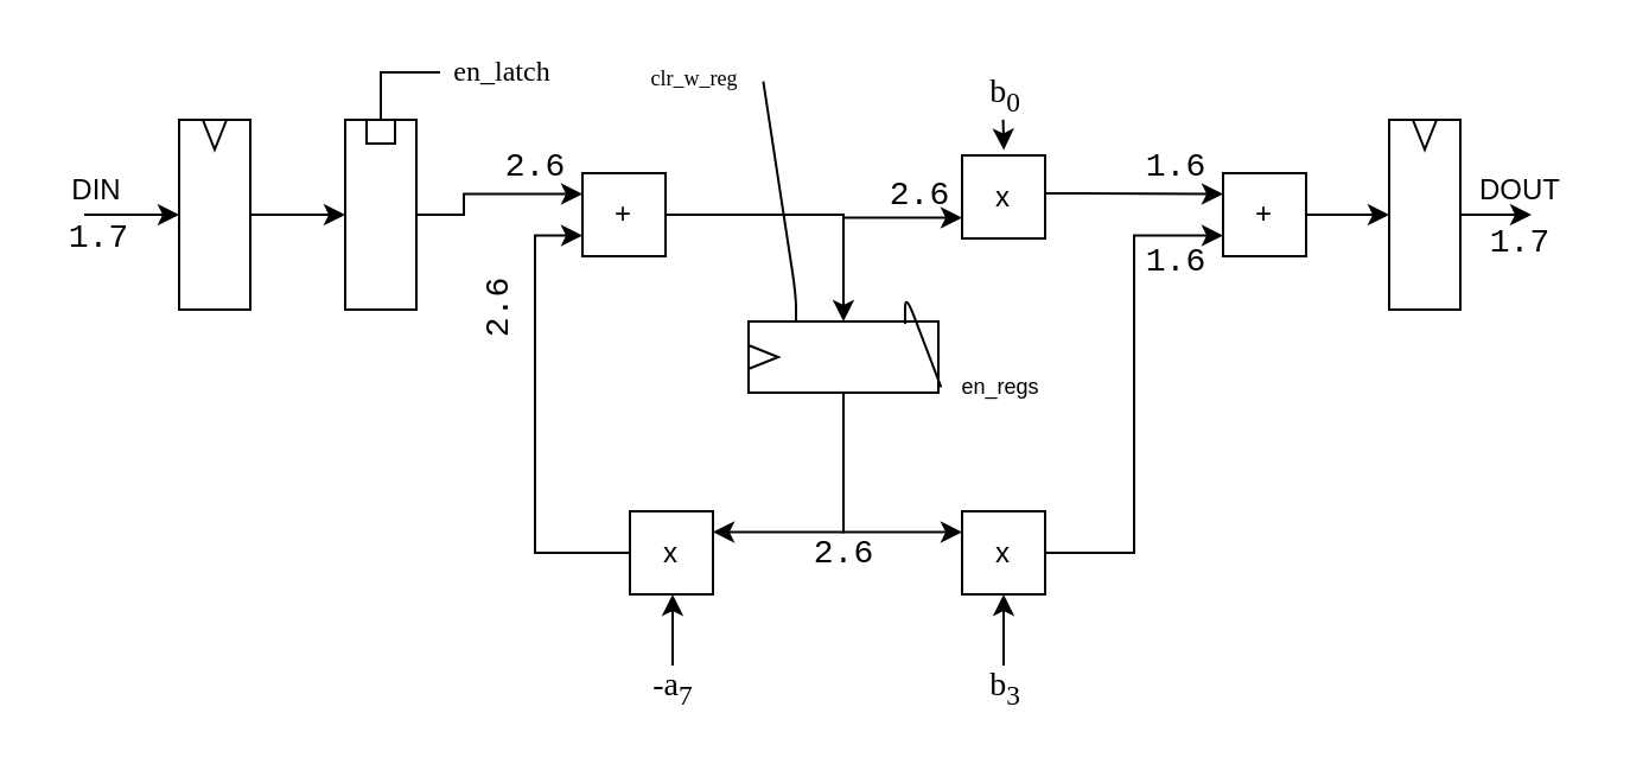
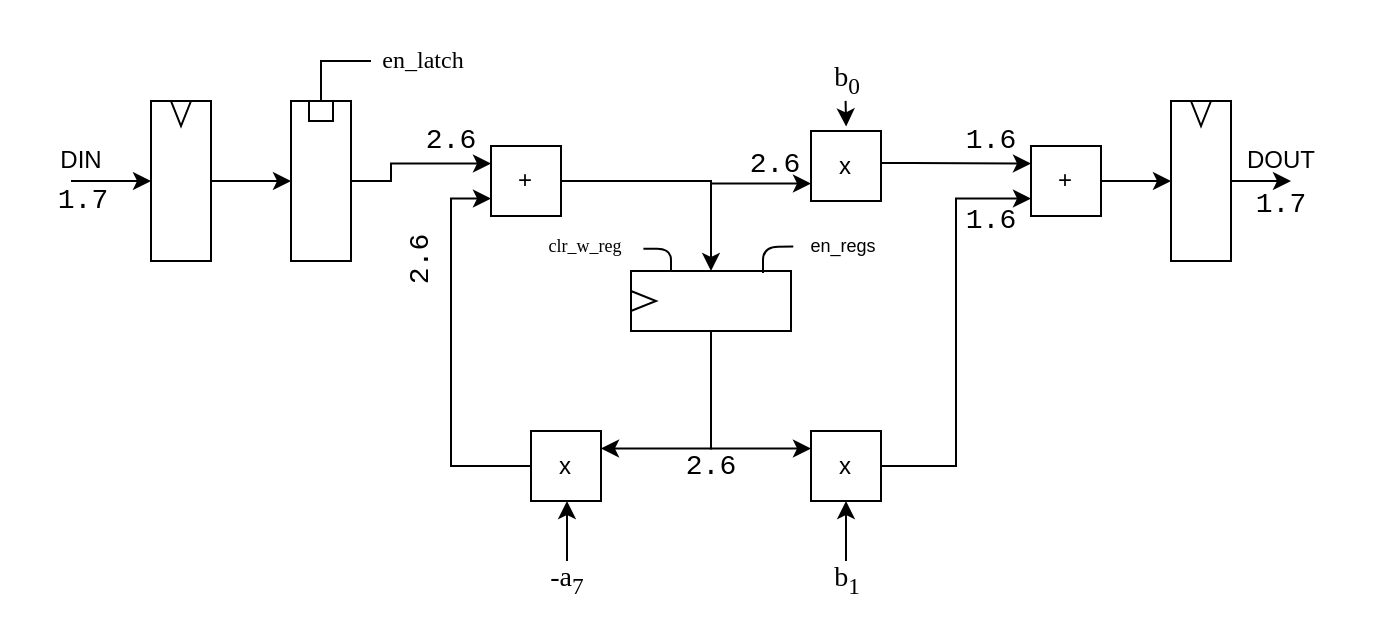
  <mxCell id="0" />
  <mxCell id="1" parent="0" />
  <mxCell id="2" value="" style="edgeStyle=orthogonalEdgeStyle;rounded=0;orthogonalLoop=1;jettySize=auto;html=1;" parent="1" source="8" target="11" edge="1"><mxGeometry relative="1" as="geometry" /></mxCell>
  <mxCell id="3" value="" style="endArrow=classic;html=1;entryX=0;entryY=0.5;entryDx=0;entryDy=0;" parent="1" target="8" edge="1"><mxGeometry width="50" height="50" relative="1" as="geometry"><mxPoint x="35" y="90" as="sourcePoint" /><mxPoint x="325" y="90" as="targetPoint" /></mxGeometry></mxCell>
  <mxCell id="4" style="edgeStyle=orthogonalEdgeStyle;rounded=0;orthogonalLoop=1;jettySize=auto;html=1;entryX=1;entryY=0.5;entryDx=0;entryDy=0;" parent="1" source="6" target="14" edge="1"><mxGeometry relative="1" as="geometry" /></mxCell>
  <mxCell id="5" style="edgeStyle=orthogonalEdgeStyle;rounded=0;orthogonalLoop=1;jettySize=auto;html=1;entryX=0;entryY=0.75;entryDx=0;entryDy=0;" parent="1" source="6" target="19" edge="1"><mxGeometry relative="1" as="geometry"><Array as="points"><mxPoint x="355" y="90" /><mxPoint x="405" y="91" /></Array></mxGeometry></mxCell>
  <mxCell id="6" value="+" style="whiteSpace=wrap;html=1;aspect=fixed;" parent="1" vertex="1"><mxGeometry x="245" y="72.5" width="35" height="35" as="geometry" /></mxCell>
  <mxCell id="7" value="" style="group" parent="1" vertex="1" connectable="0"><mxGeometry x="75" y="50" width="30" height="80" as="geometry" /></mxCell>
  <mxCell id="8" value="" style="rounded=0;whiteSpace=wrap;html=1;" parent="7" vertex="1"><mxGeometry width="30" height="80" as="geometry" /></mxCell>
  <mxCell id="9" value="" style="triangle;whiteSpace=wrap;html=1;rotation=90;" parent="7" vertex="1"><mxGeometry x="8.75" y="1.25" width="12.5" height="10" as="geometry" /></mxCell>
  <mxCell id="10" value="" style="group" parent="1" vertex="1" connectable="0"><mxGeometry x="145" y="50" width="30" height="80" as="geometry" /></mxCell>
  <mxCell id="11" value="" style="rounded=0;whiteSpace=wrap;html=1;" parent="10" vertex="1"><mxGeometry width="30" height="80" as="geometry" /></mxCell>
  <mxCell id="12" value="" style="rounded=0;whiteSpace=wrap;html=1;" parent="10" vertex="1"><mxGeometry x="9" width="12" height="10" as="geometry" /></mxCell>
  <mxCell id="13" value="" style="group;rotation=-90;" parent="1" vertex="1" connectable="0"><mxGeometry x="340" y="110" width="30" height="80" as="geometry" /></mxCell>
  <mxCell id="14" value="" style="rounded=0;whiteSpace=wrap;html=1;rotation=-90;" parent="13" vertex="1"><mxGeometry width="30" height="80" as="geometry" /></mxCell>
  <mxCell id="15" value="" style="triangle;whiteSpace=wrap;html=1;rotation=0;" parent="13" vertex="1"><mxGeometry x="-25" y="35" width="12.5" height="10" as="geometry" /></mxCell>
  <mxCell id="16" style="edgeStyle=orthogonalEdgeStyle;rounded=0;orthogonalLoop=1;jettySize=auto;html=1;entryX=0;entryY=0.25;entryDx=0;entryDy=0;" parent="1" source="11" target="6" edge="1"><mxGeometry relative="1" as="geometry"><Array as="points"><mxPoint x="195" y="90" /><mxPoint x="195" y="81" /></Array></mxGeometry></mxCell>
  <mxCell id="17" style="edgeStyle=orthogonalEdgeStyle;rounded=0;orthogonalLoop=1;jettySize=auto;html=1;entryX=0;entryY=0.75;entryDx=0;entryDy=0;" parent="1" target="6" edge="1"><mxGeometry relative="1" as="geometry"><mxPoint x="270" y="232.524" as="sourcePoint" /><Array as="points"><mxPoint x="225" y="233" /><mxPoint x="225" y="99" /></Array></mxGeometry></mxCell>
  <mxCell id="18" style="edgeStyle=orthogonalEdgeStyle;rounded=0;orthogonalLoop=1;jettySize=auto;html=1;entryX=0;entryY=0.25;entryDx=0;entryDy=0;" parent="1" source="19" target="21" edge="1"><mxGeometry relative="1" as="geometry"><Array as="points"><mxPoint x="455" y="81" /><mxPoint x="455" y="81" /></Array></mxGeometry></mxCell>
  <mxCell id="19" value="x" style="whiteSpace=wrap;html=1;aspect=fixed;" parent="1" vertex="1"><mxGeometry x="405" y="65" width="35" height="35" as="geometry" /></mxCell>
  <mxCell id="20" style="edgeStyle=orthogonalEdgeStyle;rounded=0;orthogonalLoop=1;jettySize=auto;html=1;entryX=0;entryY=0.5;entryDx=0;entryDy=0;" parent="1" source="21" target="26" edge="1"><mxGeometry relative="1" as="geometry" /></mxCell>
  <mxCell id="21" value="+" style="whiteSpace=wrap;html=1;aspect=fixed;" parent="1" vertex="1"><mxGeometry x="515" y="72.5" width="35" height="35" as="geometry" /></mxCell>
  <mxCell id="22" style="edgeStyle=orthogonalEdgeStyle;rounded=0;orthogonalLoop=1;jettySize=auto;html=1;entryX=0;entryY=0.75;entryDx=0;entryDy=0;" parent="1" source="23" target="21" edge="1"><mxGeometry relative="1" as="geometry" /></mxCell>
  <mxCell id="23" value="x" style="whiteSpace=wrap;html=1;aspect=fixed;" parent="1" vertex="1"><mxGeometry x="405" y="215" width="35" height="35" as="geometry" /></mxCell>
  <mxCell id="24" style="edgeStyle=orthogonalEdgeStyle;rounded=0;orthogonalLoop=1;jettySize=auto;html=1;exitX=0;exitY=0.5;exitDx=0;exitDy=0;entryX=0;entryY=0.25;entryDx=0;entryDy=0;" parent="1" source="14" target="23" edge="1"><mxGeometry relative="1" as="geometry"><Array as="points"><mxPoint x="355" y="224" /></Array></mxGeometry></mxCell>
  <mxCell id="25" value="" style="group" parent="1" vertex="1" connectable="0"><mxGeometry x="585" y="50" width="30" height="80" as="geometry" /></mxCell>
  <mxCell id="26" value="" style="rounded=0;whiteSpace=wrap;html=1;" parent="25" vertex="1"><mxGeometry width="30" height="80" as="geometry" /></mxCell>
  <mxCell id="27" value="" style="triangle;whiteSpace=wrap;html=1;rotation=90;" parent="25" vertex="1"><mxGeometry x="8.75" y="1.25" width="12.5" height="10" as="geometry" /></mxCell>
  <mxCell id="28" style="edgeStyle=orthogonalEdgeStyle;rounded=0;orthogonalLoop=1;jettySize=auto;html=1;" parent="1" source="26" edge="1"><mxGeometry relative="1" as="geometry"><mxPoint x="645" y="90" as="targetPoint" /></mxGeometry></mxCell>
  <mxCell id="29" value="x" style="whiteSpace=wrap;html=1;aspect=fixed;" parent="1" vertex="1"><mxGeometry x="265" y="215" width="35" height="35" as="geometry" /></mxCell>
  <mxCell id="30" style="edgeStyle=orthogonalEdgeStyle;rounded=0;orthogonalLoop=1;jettySize=auto;html=1;entryX=1;entryY=0.25;entryDx=0;entryDy=0;" parent="1" source="14" target="29" edge="1"><mxGeometry relative="1" as="geometry"><Array as="points"><mxPoint x="355" y="224" /></Array></mxGeometry></mxCell>
  <mxCell id="31" style="edgeStyle=orthogonalEdgeStyle;rounded=0;orthogonalLoop=1;jettySize=auto;html=1;entryX=0.514;entryY=1;entryDx=0;entryDy=0;entryPerimeter=0;" parent="1" target="29" edge="1"><mxGeometry relative="1" as="geometry"><mxPoint x="283" y="280" as="sourcePoint" /><mxPoint x="283" y="260" as="targetPoint" /></mxGeometry></mxCell>
  <mxCell id="32" value="&lt;font style=&quot;font-size: 14px&quot; face=&quot;Verdana&quot;&gt;-a&lt;sub&gt;7&lt;/sub&gt;&lt;/font&gt;" style="text;html=1;align=center;verticalAlign=middle;resizable=0;points=[];autosize=1;" parent="1" vertex="1"><mxGeometry x="262.5" y="280" width="40" height="20" as="geometry" /></mxCell>
- <mxCell id="33" value="&lt;font style=&quot;font-size: 14px&quot; face=&quot;Verdana&quot;&gt;b&lt;sub&gt;3&lt;/sub&gt;&lt;/font&gt;" style="text;html=1;align=center;verticalAlign=middle;resizable=0;points=[];autosize=1;" parent="1" vertex="1"><mxGeometry x="407.5" y="280" width="30" height="20" as="geometry" /></mxCell>
+ <mxCell id="33" value="&lt;font style=&quot;font-size: 14px&quot; face=&quot;Verdana&quot;&gt;b&lt;sub&gt;1&lt;/sub&gt;&lt;/font&gt;" style="text;html=1;align=center;verticalAlign=middle;resizable=0;points=[];autosize=1;" parent="1" vertex="1"><mxGeometry x="407.5" y="280" width="30" height="20" as="geometry" /></mxCell>
  <mxCell id="34" value="&lt;font style=&quot;font-size: 14px&quot; face=&quot;Verdana&quot;&gt;b&lt;sub&gt;0&lt;/sub&gt;&lt;/font&gt;" style="text;html=1;align=center;verticalAlign=middle;resizable=0;points=[];autosize=1;" parent="1" vertex="1"><mxGeometry x="407.5" y="30" width="30" height="20" as="geometry" /></mxCell>
  <mxCell id="35" value="" style="endArrow=classic;html=1;entryX=0.5;entryY=1;entryDx=0;entryDy=0;" parent="1" source="33" target="23" edge="1"><mxGeometry width="50" height="50" relative="1" as="geometry"><mxPoint x="305" y="240" as="sourcePoint" /><mxPoint x="423" y="260" as="targetPoint" /></mxGeometry></mxCell>
  <mxCell id="36" value="" style="endArrow=classic;html=1;entryX=0.502;entryY=-0.065;entryDx=0;entryDy=0;exitX=0.493;exitY=0.997;exitDx=0;exitDy=0;exitPerimeter=0;entryPerimeter=0;" parent="1" target="19" edge="1" source="34"><mxGeometry width="50" height="50" relative="1" as="geometry"><mxPoint x="385" y="81" as="sourcePoint" /><mxPoint x="315" y="140" as="targetPoint" /></mxGeometry></mxCell>
  <mxCell id="37" value="DIN" style="text;html=1;align=center;verticalAlign=middle;resizable=0;points=[];autosize=1;" parent="1" vertex="1"><mxGeometry x="20" y="70" width="40" height="20" as="geometry" /></mxCell>
  <mxCell id="38" value="DOUT" style="text;html=1;align=center;verticalAlign=middle;resizable=0;points=[];autosize=1;" parent="1" vertex="1"><mxGeometry x="615" y="70" width="50" height="20" as="geometry" /></mxCell>
  <mxCell id="39" value="" style="endArrow=none;html=1;exitX=0.5;exitY=0;exitDx=0;exitDy=0;rounded=0;" parent="1" source="12" edge="1"><mxGeometry width="50" height="50" relative="1" as="geometry"><mxPoint x="155" y="50" as="sourcePoint" /><mxPoint x="185" y="30" as="targetPoint" /><Array as="points"><mxPoint x="160" y="30" /></Array></mxGeometry></mxCell>
  <mxCell id="40" value="&lt;font style=&quot;font-size: 12px&quot; face=&quot;Verdana&quot;&gt;en_latch&lt;/font&gt;" style="text;html=1;align=center;verticalAlign=middle;resizable=0;points=[];autosize=1;" parent="1" vertex="1"><mxGeometry x="176" y="20" width="70" height="20" as="geometry" /></mxCell>
- <mxCell id="41" value="&lt;font style=&quot;font-size: 9px&quot; face=&quot;Verdana&quot;&gt;clr_w_reg&lt;/font&gt;" style="text;html=1;align=center;verticalAlign=middle;resizable=0;points=[];autosize=1;" parent="1" vertex="1"><mxGeometry x="261.5" y="22" width="60" height="20" as="geometry" /></mxCell>
+ <mxCell id="41" value="&lt;font style=&quot;font-size: 9px&quot; face=&quot;Verdana&quot;&gt;clr_w_reg&lt;/font&gt;" style="text;html=1;align=center;verticalAlign=middle;resizable=0;points=[];autosize=1;" parent="1" vertex="1"><mxGeometry x="261.5" y="112" width="60" height="20" as="geometry" /></mxCell>
  <mxCell id="42" value="&lt;font style=&quot;font-size: 14px&quot; face=&quot;Courier New&quot;&gt;1.7&lt;/font&gt;" style="text;html=1;align=center;verticalAlign=middle;resizable=0;points=[];autosize=1;" vertex="1" parent="1"><mxGeometry x="21" y="90" width="40" height="20" as="geometry" /></mxCell>
  <mxCell id="43" value="&lt;font style=&quot;font-size: 14px&quot; face=&quot;Courier New&quot;&gt;2.6&lt;/font&gt;" style="text;html=1;align=center;verticalAlign=middle;resizable=0;points=[];autosize=1;" vertex="1" parent="1"><mxGeometry x="205" y="60" width="40" height="20" as="geometry" /></mxCell>
  <mxCell id="44" value="&lt;font style=&quot;font-size: 14px&quot; face=&quot;Courier New&quot;&gt;2.6&lt;/font&gt;" style="text;html=1;align=center;verticalAlign=middle;resizable=0;points=[];autosize=1;rotation=270;" vertex="1" parent="1"><mxGeometry x="190" y="120" width="40" height="20" as="geometry" /></mxCell>
  <mxCell id="45" value="&lt;font style=&quot;font-size: 14px&quot; face=&quot;Courier New&quot;&gt;2.6&lt;/font&gt;" style="text;html=1;align=center;verticalAlign=middle;resizable=0;points=[];autosize=1;" vertex="1" parent="1"><mxGeometry x="366.5" y="72" width="40" height="20" as="geometry" /></mxCell>
  <mxCell id="46" value="&lt;font style=&quot;font-size: 14px&quot; face=&quot;Courier New&quot;&gt;1.6&lt;/font&gt;" style="text;html=1;align=center;verticalAlign=middle;resizable=0;points=[];autosize=1;" vertex="1" parent="1"><mxGeometry x="475" y="60" width="40" height="20" as="geometry" /></mxCell>
  <mxCell id="47" value="&lt;font style=&quot;font-size: 14px&quot; face=&quot;Courier New&quot;&gt;1.6&lt;/font&gt;" style="text;html=1;align=center;verticalAlign=middle;resizable=0;points=[];autosize=1;" vertex="1" parent="1"><mxGeometry x="475" y="100" width="40" height="20" as="geometry" /></mxCell>
  <mxCell id="48" value="&lt;font style=&quot;font-size: 14px&quot; face=&quot;Courier New&quot;&gt;1.7&lt;/font&gt;" style="text;html=1;align=center;verticalAlign=middle;resizable=0;points=[];autosize=1;" vertex="1" parent="1"><mxGeometry x="620" y="92" width="40" height="20" as="geometry" /></mxCell>
  <mxCell id="49" value="&lt;font style=&quot;font-size: 14px&quot; face=&quot;Courier New&quot;&gt;2.6&lt;/font&gt;" style="text;html=1;align=center;verticalAlign=middle;resizable=0;points=[];autosize=1;" vertex="1" parent="1"><mxGeometry x="335" y="222.5" width="40" height="20" as="geometry" /></mxCell>
  <mxCell id="50" value="" style="endArrow=none;html=1;entryX=0.013;entryY=0.536;entryDx=0;entryDy=0;entryPerimeter=0;" edge="1" parent="1" target="51"><mxGeometry width="50" height="50" relative="1" as="geometry"><mxPoint x="381" y="136" as="sourcePoint" /><mxPoint x="405" y="120" as="targetPoint" /><Array as="points"><mxPoint x="381" y="123" /></Array></mxGeometry></mxCell>
- <mxCell id="51" value="&lt;font style=&quot;font-size: 9px&quot;&gt;en_regs&lt;/font&gt;" style="text;html=1;align=center;verticalAlign=middle;resizable=0;points=[];autosize=1;" vertex="1" parent="1"><mxGeometry x="395.5" y="152" width="50" height="20" as="geometry" /></mxCell>
+ <mxCell id="51" value="&lt;font style=&quot;font-size: 9px&quot;&gt;en_regs&lt;/font&gt;" style="text;html=1;align=center;verticalAlign=middle;resizable=0;points=[];autosize=1;" vertex="1" parent="1"><mxGeometry x="395.5" y="112" width="50" height="20" as="geometry" /></mxCell>
  <mxCell id="52" value="" style="endArrow=none;html=1;exitX=1;exitY=0.25;exitDx=0;exitDy=0;entryX=0.995;entryY=0.591;entryDx=0;entryDy=0;entryPerimeter=0;" edge="1" parent="1" source="14" target="41"><mxGeometry width="50" height="50" relative="1" as="geometry"><mxPoint x="285" y="140" as="sourcePoint" /><mxPoint x="320" y="121" as="targetPoint" /><Array as="points"><mxPoint x="335" y="124" /></Array></mxGeometry></mxCell>
